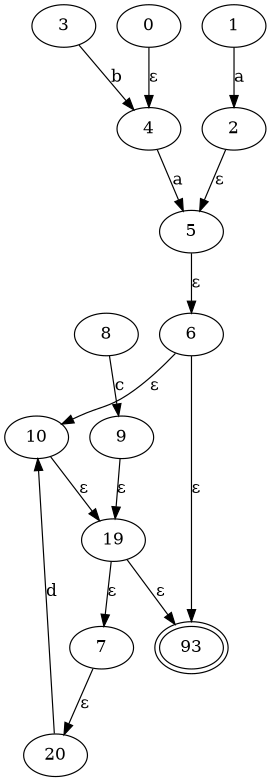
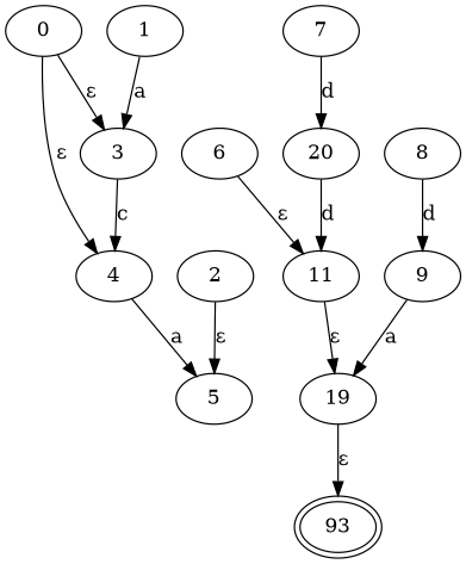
  digraph {
    0
    3
    4
    1
    2
    5
    6
    n8 [label=93 peripheries=2]
-   11 [label=10]
+   11
    n10 [label=20]
    7
    8
    9
    n14 [label=19]
+   0 -> 3 [label="ε"]
    0 -> 4 [label="ε"]
-   3 -> 4 [label=b]
+   3 -> 4 [label=c]
    4 -> 5 [label=a]
-   1 -> 2 [label=a]
+   1 -> 3 [label=a]
    2 -> 5 [label="ε"]
-   5 -> 6 [label="ε"]
-   6 -> n8 [label="ε"]
    6 -> 11 [label="ε"]
    11 -> n14 [label="ε"]
    n10 -> 11 [label=d]
-   7 -> n10 [label="ε"]
-   8 -> 9 [label=c]
-   9 -> n14 [label="ε"]
+   7 -> n10 [label=d]
+   8 -> 9 [label=d]
+   9 -> n14 [label=a]
    n14 -> n8 [label="ε"]
-   n14 -> 7 [label="ε"]
  }
